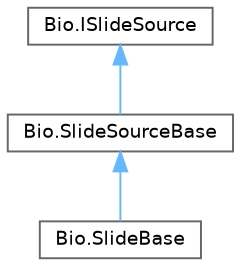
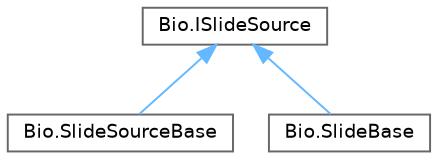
  digraph {
    node [color=gray40 fillcolor=white fontname=Helvetica fontsize=10 shape=box style=filled]
    edge [color=steelblue1 dir=back fontname=Helvetica fontsize=10 labelfontname=Helvetica labelfontsize=10 style=solid]
    n1 [height=0.2 label="Bio.ISlideSource" width=0.4]
    n2 [height=0.2 label="Bio.SlideSourceBase" width=0.4]
    n3 [height=0.2 label="Bio.SlideBase" width=0.4]
    n1 -> n2
-   n2 -> n3
+   n1 -> n3
  }
